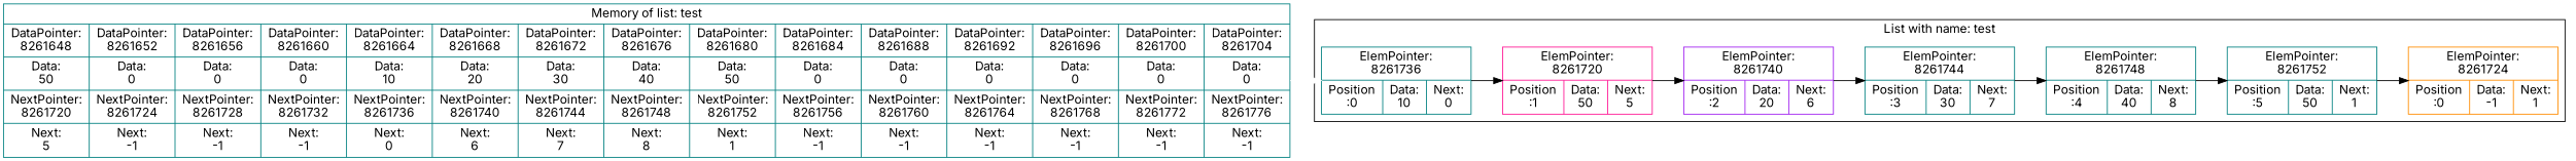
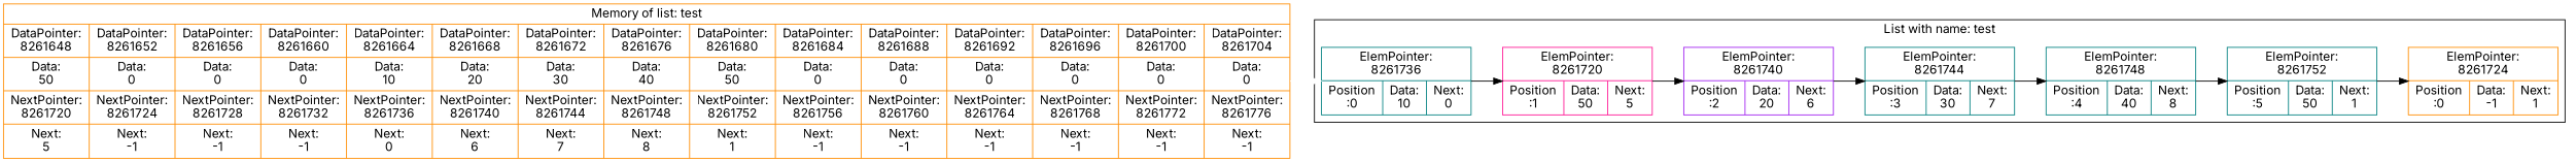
  digraph {
    rankdir=LR
    fontname=Inter
    node [shape=record color=teal fontname=Inter]
    edge [fontname=Inter]
    n1 [label="ElemPointer:\n8261736 | {Position\n:0 | Data:\n10 | Next:\n0}"]
    n2 [label="ElemPointer:\n8261720 | {Position\n:1 | Data:\n50 | Next:\n5}" color=deeppink]
    n3 [label="ElemPointer:\n8261740 | {Position\n:2 | Data:\n20 | Next:\n6}" color=purple]
    n4 [label="ElemPointer:\n8261744 | {Position\n:3 | Data:\n30 | Next:\n7}"]
    n5 [label="ElemPointer:\n8261748 | {Position\n:4 | Data:\n40 | Next:\n8}"]
    n6 [label="ElemPointer:\n8261752 | {Position\n:5 | Data:\n50 | Next:\n1}"]
    n7 [label="ElemPointer:\n8261724 | {Position\n:0 | Data:\n-1 | Next:\n1}" color=darkorange]
-   n8 [label="{Memory of list: test} | {{DataPointer:\n8261648 | Data:\n50 | NextPointer:\n8261720 | Next:\n5}| {DataPointer:\n8261652 | Data:\n0 | NextPointer:\n8261724 | Next:\n-1}| {DataPointer:\n8261656 | Data:\n0 | NextPointer:\n8261728 | Next:\n-1}| {DataPointer:\n8261660 | Data:\n0 | NextPointer:\n8261732 | Next:\n-1}| {DataPointer:\n8261664 | Data:\n10 | NextPointer:\n8261736 | Next:\n0}| {DataPointer:\n8261668 | Data:\n20 | NextPointer:\n8261740 | Next:\n6}| {DataPointer:\n8261672 | Data:\n30 | NextPointer:\n8261744 | Next:\n7}| {DataPointer:\n8261676 | Data:\n40 | NextPointer:\n8261748 | Next:\n8}| {DataPointer:\n8261680 | Data:\n50 | NextPointer:\n8261752 | Next:\n1}| {DataPointer:\n8261684 | Data:\n0 | NextPointer:\n8261756 | Next:\n-1}| {DataPointer:\n8261688 | Data:\n0 | NextPointer:\n8261760 | Next:\n-1}| {DataPointer:\n8261692 | Data:\n0 | NextPointer:\n8261764 | Next:\n-1}| {DataPointer:\n8261696 | Data:\n0 | NextPointer:\n8261768 | Next:\n-1}| {DataPointer:\n8261700 | Data:\n0 | NextPointer:\n8261772 | Next:\n-1}| {DataPointer:\n8261704 | Data:\n0 | NextPointer:\n8261776 | Next:\n-1}}" rankdir=LR]
+   n8 [label="{Memory of list: test} | {{DataPointer:\n8261648 | Data:\n50 | NextPointer:\n8261720 | Next:\n5}| {DataPointer:\n8261652 | Data:\n0 | NextPointer:\n8261724 | Next:\n-1}| {DataPointer:\n8261656 | Data:\n0 | NextPointer:\n8261728 | Next:\n-1}| {DataPointer:\n8261660 | Data:\n0 | NextPointer:\n8261732 | Next:\n-1}| {DataPointer:\n8261664 | Data:\n10 | NextPointer:\n8261736 | Next:\n0}| {DataPointer:\n8261668 | Data:\n20 | NextPointer:\n8261740 | Next:\n6}| {DataPointer:\n8261672 | Data:\n30 | NextPointer:\n8261744 | Next:\n7}| {DataPointer:\n8261676 | Data:\n40 | NextPointer:\n8261748 | Next:\n8}| {DataPointer:\n8261680 | Data:\n50 | NextPointer:\n8261752 | Next:\n1}| {DataPointer:\n8261684 | Data:\n0 | NextPointer:\n8261756 | Next:\n-1}| {DataPointer:\n8261688 | Data:\n0 | NextPointer:\n8261760 | Next:\n-1}| {DataPointer:\n8261692 | Data:\n0 | NextPointer:\n8261764 | Next:\n-1}| {DataPointer:\n8261696 | Data:\n0 | NextPointer:\n8261768 | Next:\n-1}| {DataPointer:\n8261700 | Data:\n0 | NextPointer:\n8261772 | Next:\n-1}| {DataPointer:\n8261704 | Data:\n0 | NextPointer:\n8261776 | Next:\n-1}}" rankdir=LR color=darkorange]
    subgraph sub_1 {
      n8
      subgraph cluster_2 {
        label="List with name: test"
        n1
        n2
        n3
        n4
        n5
        n6
        n7
      }
    }
    subgraph sub_3 {
      n1
      n8
    }
    n1 -> n2
    n2 -> n3
    n3 -> n4
    n4 -> n5
    n5 -> n6
    n6 -> n7
    n8 -> n1 [color=white]
  }
